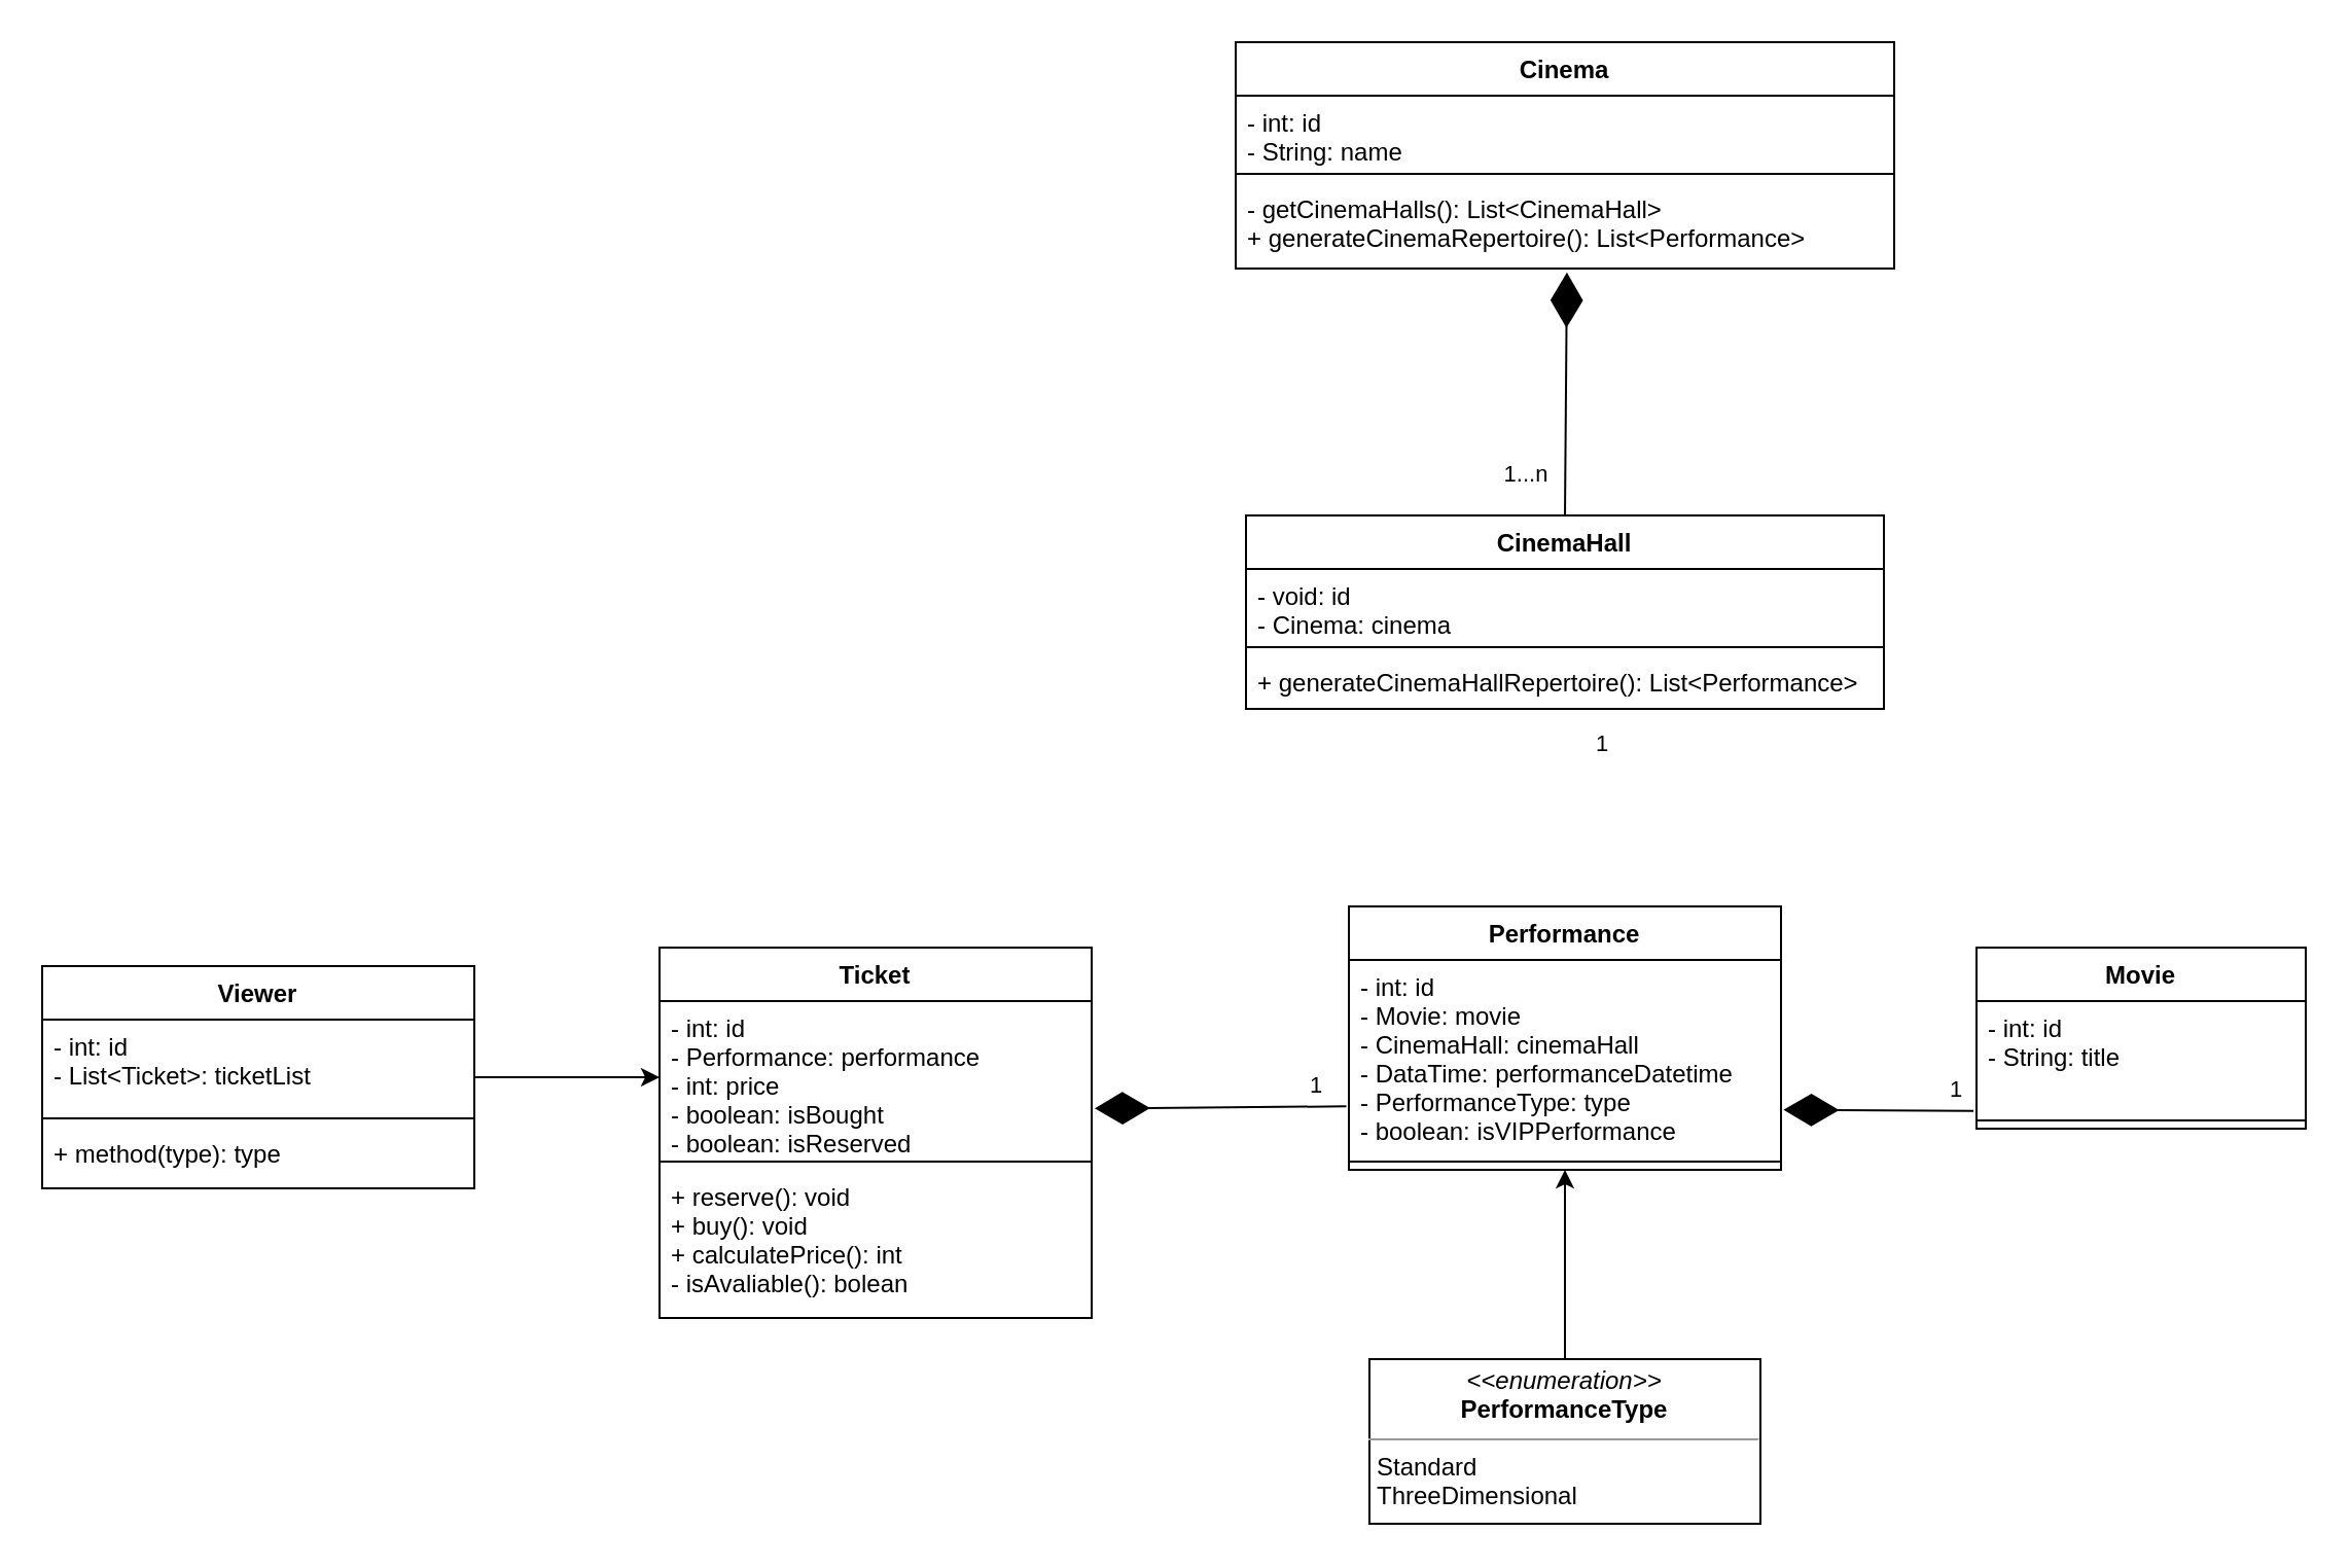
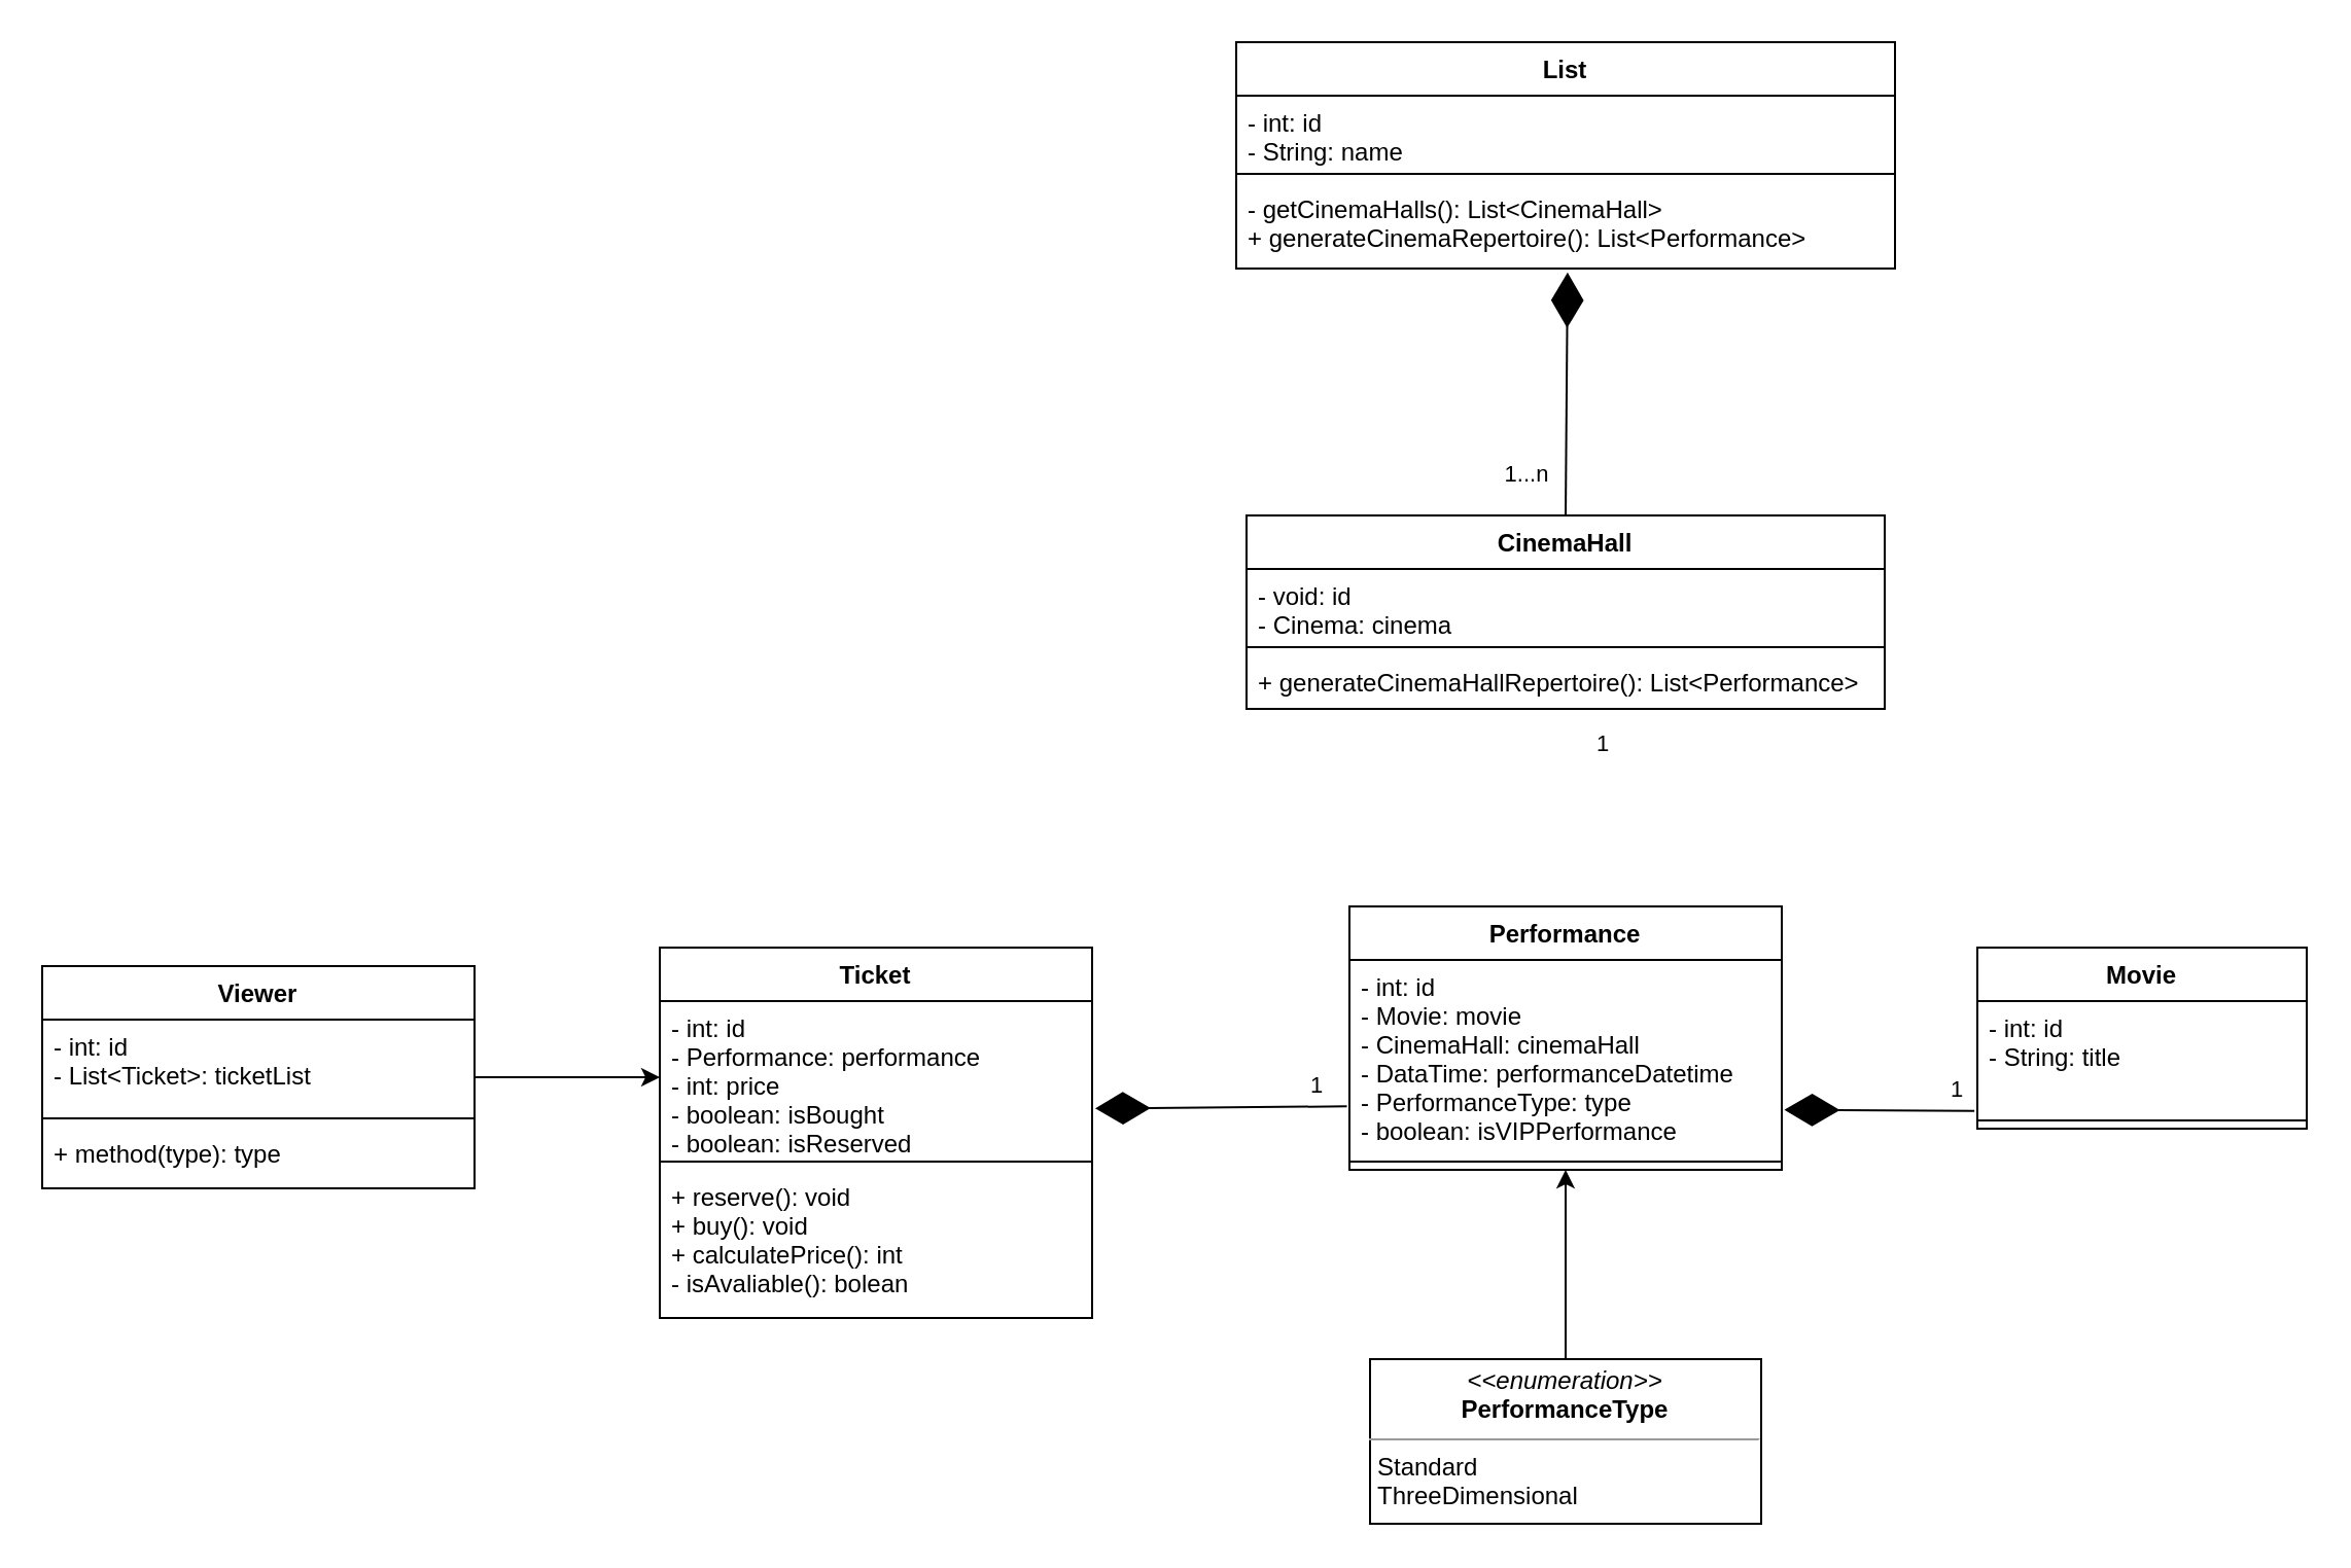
  <mxCell id="0" />
  <mxCell id="1" parent="0" />
  <mxCell id="2" value="CinemaHall" style="swimlane;fontStyle=1;align=center;verticalAlign=top;childLayout=stackLayout;horizontal=1;startSize=26;horizontalStack=0;resizeParent=1;resizeParentMax=0;resizeLast=0;collapsible=1;marginBottom=0;" parent="1" vertex="1"><mxGeometry x="605" y="250" width="310" height="94" as="geometry" /></mxCell>
  <mxCell id="3" value="- void: id&#10;- Cinema: cinema" style="text;strokeColor=none;fillColor=none;align=left;verticalAlign=top;spacingLeft=4;spacingRight=4;overflow=hidden;rotatable=0;points=[[0,0.5],[1,0.5]];portConstraint=eastwest;" parent="2" vertex="1"><mxGeometry y="26" width="310" height="34" as="geometry" /></mxCell>
  <mxCell id="4" value="" style="line;strokeWidth=1;fillColor=none;align=left;verticalAlign=middle;spacingTop=-1;spacingLeft=3;spacingRight=3;rotatable=0;labelPosition=right;points=[];portConstraint=eastwest;" parent="2" vertex="1"><mxGeometry y="60" width="310" height="8" as="geometry" /></mxCell>
  <mxCell id="5" value="+ generateCinemaHallRepertoire(): List&lt;Performance&gt;" style="text;strokeColor=none;fillColor=none;align=left;verticalAlign=top;spacingLeft=4;spacingRight=4;overflow=hidden;rotatable=0;points=[[0,0.5],[1,0.5]];portConstraint=eastwest;" parent="2" vertex="1"><mxGeometry y="68" width="310" height="26" as="geometry" /></mxCell>
- <mxCell id="6" value="Cinema" style="swimlane;fontStyle=1;align=center;verticalAlign=top;childLayout=stackLayout;horizontal=1;startSize=26;horizontalStack=0;resizeParent=1;resizeParentMax=0;resizeLast=0;collapsible=1;marginBottom=0;" parent="1" vertex="1"><mxGeometry x="600" y="20" width="320" height="110" as="geometry" /></mxCell>
+ <mxCell id="6" value="List" style="swimlane;fontStyle=1;align=center;verticalAlign=top;childLayout=stackLayout;horizontal=1;startSize=26;horizontalStack=0;resizeParent=1;resizeParentMax=0;resizeLast=0;collapsible=1;marginBottom=0;" parent="1" vertex="1"><mxGeometry x="600" y="20" width="320" height="110" as="geometry" /></mxCell>
  <mxCell id="7" value="- int: id&#10;- String: name" style="text;strokeColor=none;fillColor=none;align=left;verticalAlign=top;spacingLeft=4;spacingRight=4;overflow=hidden;rotatable=0;points=[[0,0.5],[1,0.5]];portConstraint=eastwest;" parent="6" vertex="1"><mxGeometry y="26" width="320" height="34" as="geometry" /></mxCell>
  <mxCell id="8" value="" style="line;strokeWidth=1;fillColor=none;align=left;verticalAlign=middle;spacingTop=-1;spacingLeft=3;spacingRight=3;rotatable=0;labelPosition=right;points=[];portConstraint=eastwest;" parent="6" vertex="1"><mxGeometry y="60" width="320" height="8" as="geometry" /></mxCell>
  <mxCell id="9" value="- getCinemaHalls(): List&lt;CinemaHall&gt;&#10;+ generateCinemaRepertoire(): List&lt;Performance&gt;&#10;" style="text;strokeColor=none;fillColor=none;align=left;verticalAlign=top;spacingLeft=4;spacingRight=4;overflow=hidden;rotatable=0;points=[[0,0.5],[1,0.5]];portConstraint=eastwest;" parent="6" vertex="1"><mxGeometry y="68" width="320" height="42" as="geometry" /></mxCell>
  <mxCell id="10" value="" style="endArrow=diamondThin;endFill=1;endSize=24;html=1;rounded=0;entryX=0.503;entryY=1.045;entryDx=0;entryDy=0;entryPerimeter=0;exitX=0.5;exitY=0;exitDx=0;exitDy=0;" parent="1" source="2" target="9" edge="1"><mxGeometry width="160" relative="1" as="geometry"><mxPoint x="550" y="372" as="sourcePoint" /><mxPoint x="810" y="400" as="targetPoint" /></mxGeometry></mxCell>
  <mxCell id="11" value="1...n" style="edgeLabel;html=1;align=center;verticalAlign=middle;resizable=0;points=[];" parent="10" vertex="1" connectable="0"><mxGeometry x="-0.57" y="-1" relative="1" as="geometry"><mxPoint x="-21" y="4" as="offset" /></mxGeometry></mxCell>
  <mxCell id="12" value="Movie" style="swimlane;fontStyle=1;align=center;verticalAlign=top;childLayout=stackLayout;horizontal=1;startSize=26;horizontalStack=0;resizeParent=1;resizeParentMax=0;resizeLast=0;collapsible=1;marginBottom=0;" parent="1" vertex="1"><mxGeometry x="960" y="460" width="160" height="88" as="geometry" /></mxCell>
  <mxCell id="13" value="- int: id&#10;- String: title" style="text;strokeColor=none;fillColor=none;align=left;verticalAlign=top;spacingLeft=4;spacingRight=4;overflow=hidden;rotatable=0;points=[[0,0.5],[1,0.5]];portConstraint=eastwest;" parent="12" vertex="1"><mxGeometry y="26" width="160" height="54" as="geometry" /></mxCell>
  <mxCell id="14" value="" style="line;strokeWidth=1;fillColor=none;align=left;verticalAlign=middle;spacingTop=-1;spacingLeft=3;spacingRight=3;rotatable=0;labelPosition=right;points=[];portConstraint=eastwest;" parent="12" vertex="1"><mxGeometry y="80" width="160" height="8" as="geometry" /></mxCell>
  <mxCell id="15" value="Performance" style="swimlane;fontStyle=1;align=center;verticalAlign=top;childLayout=stackLayout;horizontal=1;startSize=26;horizontalStack=0;resizeParent=1;resizeParentMax=0;resizeLast=0;collapsible=1;marginBottom=0;" parent="1" vertex="1"><mxGeometry x="655" y="440" width="210" height="128" as="geometry" /></mxCell>
  <mxCell id="16" value="- int: id&#10;- Movie: movie&#10;- CinemaHall: cinemaHall&#10;- DataTime: performanceDatetime&#10;- PerformanceType: type&#10;- boolean: isVIPPerformance" style="text;strokeColor=none;fillColor=none;align=left;verticalAlign=top;spacingLeft=4;spacingRight=4;overflow=hidden;rotatable=0;points=[[0,0.5],[1,0.5]];portConstraint=eastwest;" parent="15" vertex="1"><mxGeometry y="26" width="210" height="94" as="geometry" /></mxCell>
  <mxCell id="17" value="" style="line;strokeWidth=1;fillColor=none;align=left;verticalAlign=middle;spacingTop=-1;spacingLeft=3;spacingRight=3;rotatable=0;labelPosition=right;points=[];portConstraint=eastwest;" parent="15" vertex="1"><mxGeometry y="120" width="210" height="8" as="geometry" /></mxCell>
  <mxCell id="18" value="" style="endArrow=diamondThin;endFill=1;endSize=24;html=1;rounded=0;exitX=-0.009;exitY=0.988;exitDx=0;exitDy=0;exitPerimeter=0;entryX=1.006;entryY=0.775;entryDx=0;entryDy=0;entryPerimeter=0;" parent="1" target="16" edge="1" source="13"><mxGeometry width="160" relative="1" as="geometry"><mxPoint x="-120" y="765" as="sourcePoint" /><mxPoint x="870" y="524" as="targetPoint" /></mxGeometry></mxCell>
  <mxCell id="19" value="1" style="edgeLabel;html=1;align=center;verticalAlign=middle;resizable=0;points=[];" parent="18" vertex="1" connectable="0"><mxGeometry x="-0.57" y="-1" relative="1" as="geometry"><mxPoint x="11" y="-10" as="offset" /></mxGeometry></mxCell>
  <mxCell id="20" value="" style="edgeStyle=none;rounded=0;orthogonalLoop=1;jettySize=auto;html=1;" edge="1" parent="1" source="21" target="26"><mxGeometry relative="1" as="geometry" /></mxCell>
  <mxCell id="21" value="Viewer" style="swimlane;fontStyle=1;align=center;verticalAlign=top;childLayout=stackLayout;horizontal=1;startSize=26;horizontalStack=0;resizeParent=1;resizeParentMax=0;resizeLast=0;collapsible=1;marginBottom=0;" vertex="1" parent="1"><mxGeometry x="20" y="469" width="210" height="108" as="geometry" /></mxCell>
  <mxCell id="22" value="- int: id&#10;- List&lt;Ticket&gt;: ticketList" style="text;strokeColor=none;fillColor=none;align=left;verticalAlign=top;spacingLeft=4;spacingRight=4;overflow=hidden;rotatable=0;points=[[0,0.5],[1,0.5]];portConstraint=eastwest;" vertex="1" parent="21"><mxGeometry y="26" width="210" height="44" as="geometry" /></mxCell>
  <mxCell id="23" value="" style="line;strokeWidth=1;fillColor=none;align=left;verticalAlign=middle;spacingTop=-1;spacingLeft=3;spacingRight=3;rotatable=0;labelPosition=right;points=[];portConstraint=eastwest;" vertex="1" parent="21"><mxGeometry y="70" width="210" height="8" as="geometry" /></mxCell>
  <mxCell id="24" value="+ method(type): type" style="text;strokeColor=none;fillColor=none;align=left;verticalAlign=top;spacingLeft=4;spacingRight=4;overflow=hidden;rotatable=0;points=[[0,0.5],[1,0.5]];portConstraint=eastwest;" vertex="1" parent="21"><mxGeometry y="78" width="210" height="30" as="geometry" /></mxCell>
  <mxCell id="25" value="Ticket" style="swimlane;fontStyle=1;align=center;verticalAlign=top;childLayout=stackLayout;horizontal=1;startSize=26;horizontalStack=0;resizeParent=1;resizeParentMax=0;resizeLast=0;collapsible=1;marginBottom=0;" vertex="1" parent="1"><mxGeometry y="460" width="210" height="180" as="geometry" x="320" /></mxCell>
  <mxCell id="26" value="- int: id&#10;- Performance: performance&#10;- int: price&#10;- boolean: isBought&#10;- boolean: isReserved" style="text;strokeColor=none;fillColor=none;align=left;verticalAlign=top;spacingLeft=4;spacingRight=4;overflow=hidden;rotatable=0;points=[[0,0.5],[1,0.5]];portConstraint=eastwest;" vertex="1" parent="25"><mxGeometry y="26" width="210" height="74" as="geometry" /></mxCell>
  <mxCell id="27" value="" style="line;strokeWidth=1;fillColor=none;align=left;verticalAlign=middle;spacingTop=-1;spacingLeft=3;spacingRight=3;rotatable=0;labelPosition=right;points=[];portConstraint=eastwest;" vertex="1" parent="25"><mxGeometry y="100" width="210" height="8" as="geometry" /></mxCell>
  <mxCell id="28" value="+ reserve(): void&#10;+ buy(): void&#10;+ calculatePrice(): int&#10;- isAvaliable(): bolean" style="text;strokeColor=none;fillColor=none;align=left;verticalAlign=top;spacingLeft=4;spacingRight=4;overflow=hidden;rotatable=0;points=[[0,0.5],[1,0.5]];portConstraint=eastwest;" vertex="1" parent="25"><mxGeometry y="108" width="210" height="72" as="geometry" /></mxCell>
  <mxCell id="29" value="" style="edgeStyle=orthogonalEdgeStyle;rounded=0;orthogonalLoop=1;jettySize=auto;html=1;verticalAlign=middle;horizontal=1;endFill=1;endArrow=diamondThin;endSize=24;entryX=0.554;entryY=1.076;entryDx=0;entryDy=0;entryPerimeter=0;strokeColor=none;" edge="1" parent="1" source="31"><mxGeometry relative="1" as="geometry"><mxPoint x="771.34" y="600.28" as="targetPoint" /></mxGeometry></mxCell>
  <mxCell id="30" value="" style="edgeStyle=none;rounded=0;orthogonalLoop=1;jettySize=auto;html=1;" edge="1" parent="1" source="31"><mxGeometry relative="1" as="geometry"><mxPoint x="760" y="568" as="targetPoint" /></mxGeometry></mxCell>
  <mxCell id="31" value="&lt;p style=&quot;margin: 0px ; margin-top: 4px ; text-align: center&quot;&gt;&lt;i&gt;&amp;lt;&amp;lt;enumeration&amp;gt;&amp;gt;&lt;/i&gt;&lt;br&gt;&lt;span style=&quot;font-weight: 700&quot;&gt;PerformanceType&lt;/span&gt;&lt;br&gt;&lt;/p&gt;&lt;hr size=&quot;1&quot;&gt;&lt;p style=&quot;margin: 0px ; margin-left: 4px&quot;&gt;Standard&lt;/p&gt;&lt;p style=&quot;margin: 0px ; margin-left: 4px&quot;&gt;ThreeDimensional&lt;/p&gt;&lt;hr size=&quot;1&quot;&gt;&lt;p style=&quot;margin: 0px ; margin-left: 4px&quot;&gt;&lt;br&gt;&lt;/p&gt;" style="verticalAlign=top;align=left;overflow=fill;fontSize=12;fontFamily=Helvetica;html=1;" vertex="1" parent="1"><mxGeometry x="665" y="660" width="190" height="80" as="geometry" /></mxCell>
  <mxCell id="32" value="" style="endArrow=diamondThin;endFill=1;endSize=24;html=1;rounded=0;exitX=-0.006;exitY=0.757;exitDx=0;exitDy=0;exitPerimeter=0;entryX=1.007;entryY=0.705;entryDx=0;entryDy=0;entryPerimeter=0;" edge="1" parent="1" source="16" target="26"><mxGeometry width="160" relative="1" as="geometry"><mxPoint x="630" y="510" as="sourcePoint" /><mxPoint x="550" y="490" as="targetPoint" /></mxGeometry></mxCell>
  <mxCell id="33" value="1" style="edgeLabel;html=1;align=center;verticalAlign=middle;resizable=0;points=[];" vertex="1" connectable="0" parent="32"><mxGeometry x="-0.57" y="-1" relative="1" as="geometry"><mxPoint x="11" y="-10" as="offset" /></mxGeometry></mxCell>
  <mxCell id="34" value="1" style="edgeLabel;html=1;align=center;verticalAlign=middle;resizable=0;points=[];" vertex="1" connectable="0" parent="1"><mxGeometry x="820.002" y="430.002" as="geometry"><mxPoint x="-43" y="-70" as="offset" /></mxGeometry></mxCell>
